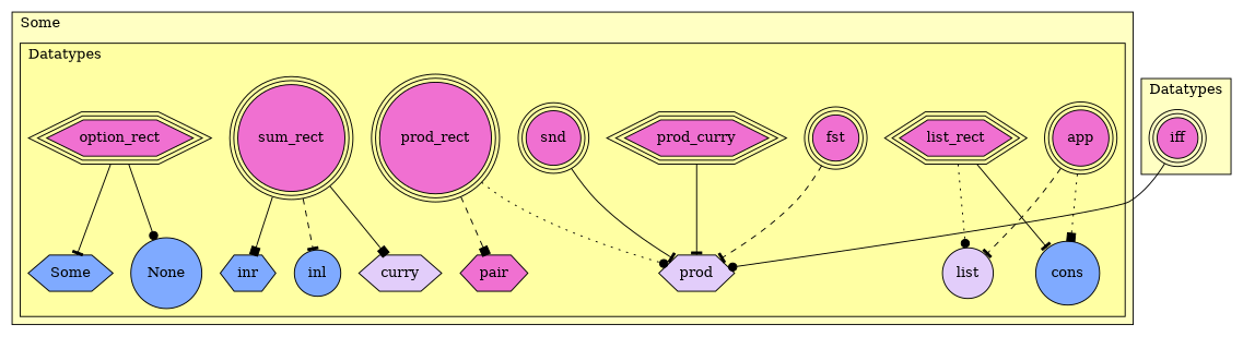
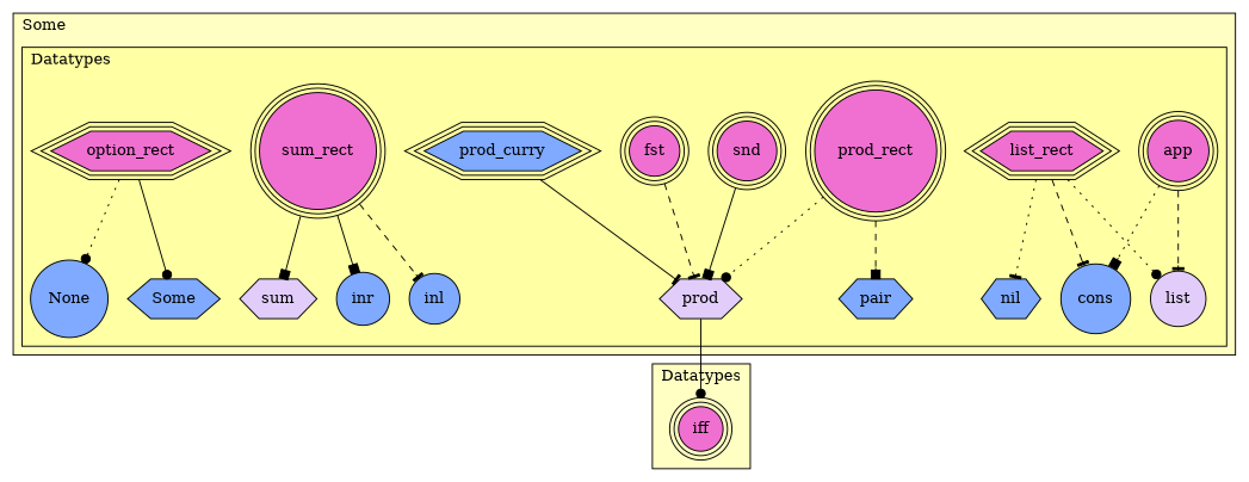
  digraph {
    node [fillcolor="#F070D1" shape=circle style=filled]
    edge [arrowhead=tee style=solid]
    n1 [label=app peripheries=3]
    n2 [label=list_rect peripheries=3 shape=hexagon]
    n3 [fillcolor="#7FAAFF" label=cons]
+   n4 [fillcolor="#7FAAFF" label=nil shape=hexagon]
    n5 [fillcolor="#E2CDFA" label=list]
-   n6 [label=prod_curry peripheries=3 shape=hexagon]
+   n6 [fillcolor="#7FAAFF" label=prod_curry peripheries=3 shape=hexagon]
    n7 [label=prod_rect peripheries=3]
    n8 [label=snd peripheries=3]
    n9 [label=fst peripheries=3]
-   n10 [label=pair shape=hexagon]
+   n10 [fillcolor="#7FAAFF" label=pair shape=hexagon]
    n11 [fillcolor="#E2CDFA" label=prod shape=hexagon]
    n12 [label=sum_rect peripheries=3]
-   n13 [fillcolor="#7FAAFF" label=inr shape=hexagon]
+   n13 [fillcolor="#7FAAFF" label=inr]
    n14 [fillcolor="#7FAAFF" label=inl]
-   n15 [fillcolor="#E2CDFA" label=curry shape=hexagon]
+   n15 [fillcolor="#E2CDFA" label=sum shape=hexagon]
    n16 [label=option_rect peripheries=3 shape=hexagon]
    n17 [fillcolor="#7FAAFF" label=None]
    n18 [fillcolor="#7FAAFF" label=Some shape=hexagon]
    n19 [label=iff peripheries=3]
    subgraph cluster_1 {
      fillcolor="#FFFFC3"
      label=Some
      labeljust=l
      style=filled
      subgraph cluster_2 {
        fillcolor="#FFFFA3"
        label=Datatypes
        labeljust=l
        style=filled
        n1
        n2
        n3
+       n4
        n5
        n6
        n7
        n8
        n9
        n10
        n11
        n12
        n13
        n14
        n15
        n16
        n17
        n18
      }
    }
    subgraph cluster_3 {
      fillcolor="#FFFFC3"
      label=Datatypes
      labeljust=l
      style=filled
      n19
    }
    n1 -> n3 [arrowhead=box style=dotted]
    n1 -> n5 [style=dashed]
-   n2 -> n3
+   n2 -> n3 [style=dashed]
+   n2 -> n4 [style=dotted]
    n2 -> n5 [arrowhead=dot style=dotted]
    n6 -> n11
    n7 -> n10 [arrowhead=box style=dashed]
    n7 -> n11 [arrowhead=dot style=dotted]
-   n8 -> n11
+   n8 -> n11 [arrowhead=box]
    n9 -> n11 [style=dashed]
    n12 -> n13 [arrowhead=box]
    n12 -> n14 [style=dashed]
    n12 -> n15 [arrowhead=box]
-   n16 -> n17 [arrowhead=dot]
-   n16 -> n18
-   n19 -> n11 [arrowhead=dot]
+   n16 -> n17 [arrowhead=dot style=dotted]
+   n16 -> n18 [arrowhead=dot]
+   n11 -> n19 [arrowhead=dot]
  }
